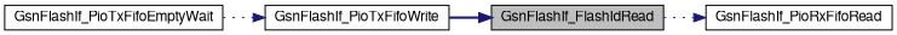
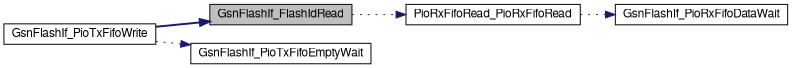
  digraph {
    rankdir=LR
    node [color=black fillcolor=white fontname=FreeSans fontsize=12 shape=record style=filled]
    edge [color=midnightblue fontname=FreeSans fontsize=12 labelfontname=FreeSans labelfontsize=12 style=dotted]
    n1 [fillcolor=grey75 fontcolor=black height=0.2 label=GsnFlashIf_FlashIdRead width=0.4]
-   n2 [height=0.2 label=GsnFlashIf_PioRxFifoRead width=0.4]
+   n2 [height=0.2 label=PioRxFifoRead_PioRxFifoRead width=0.4]
+   n3 [height=0.2 label=GsnFlashIf_PioRxFifoDataWait width=0.4]
    n4 [height=0.2 label=GsnFlashIf_PioTxFifoWrite width=0.4]
    n5 [height=0.2 label=GsnFlashIf_PioTxFifoEmptyWait width=0.4]
    n1 -> n2
+   n2 -> n3
    n4 -> n1 [style=bold]
-   n5 -> n4
+   n4 -> n5
  }
